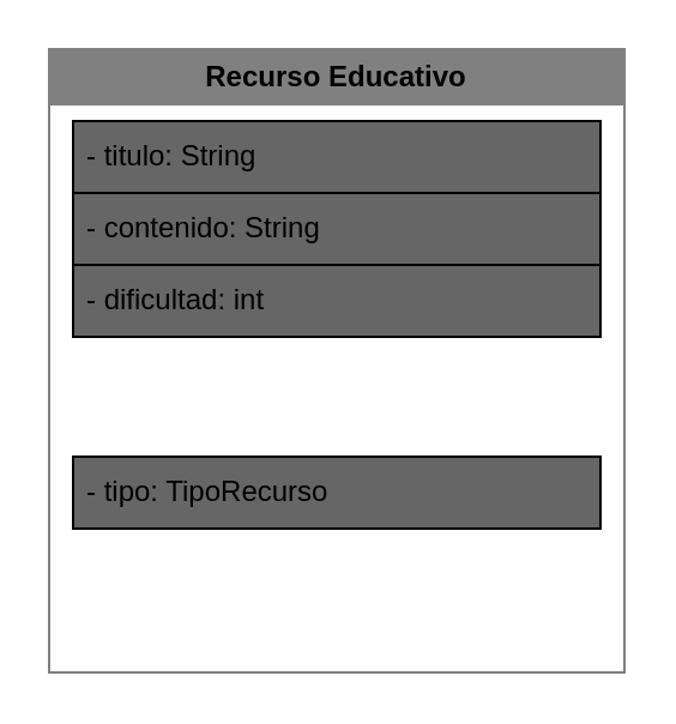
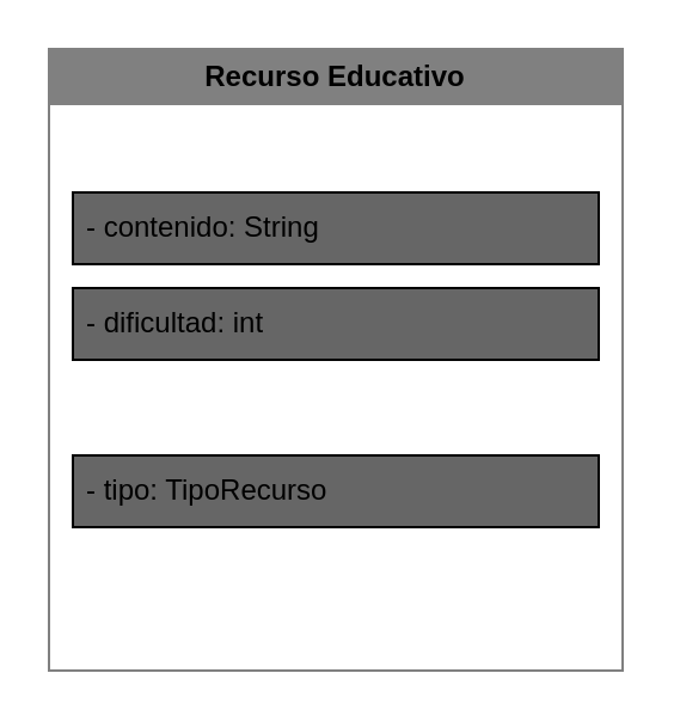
  <mxCell id="0" />
  <mxCell id="1" parent="0" />
  <mxCell id="2" value="Recurso Educativo" style="swimlane;whiteSpace=wrap;html=1;strokeColor=#808080;fillColor=#808080;" vertex="1" parent="1"><mxGeometry x="20" y="20" width="240" height="260" as="geometry" /></mxCell>
- <mxCell id="3" value="- titulo: String" style="text;strokeColor=#000000;fillColor=#666666;align=left;verticalAlign=middle;spacingLeft=4;spacingRight=4;overflow=hidden;points=[[0,0.5],[1,0.5]];portConstraint=eastwest;rotatable=0;whiteSpace=wrap;html=1;" vertex="1" parent="2"><mxGeometry x="10" y="30" width="220" height="30" as="geometry" /></mxCell>
  <mxCell id="4" value="- contenido: String" style="text;strokeColor=#000000;fillColor=#666666;align=left;verticalAlign=middle;spacingLeft=4;spacingRight=4;overflow=hidden;points=[[0,0.5],[1,0.5]];portConstraint=eastwest;rotatable=0;whiteSpace=wrap;html=1;" vertex="1" parent="2"><mxGeometry x="10" y="60" width="220" height="30" as="geometry" /></mxCell>
- <mxCell id="5" value="- dificultad: int" style="text;strokeColor=#000000;fillColor=#666666;align=left;verticalAlign=middle;spacingLeft=4;spacingRight=4;overflow=hidden;points=[[0,0.5],[1,0.5]];portConstraint=eastwest;rotatable=0;whiteSpace=wrap;html=1;" vertex="1" parent="2"><mxGeometry x="10" y="90" width="220" height="30" as="geometry" /></mxCell>
+ <mxCell id="5" value="- dificultad: int" style="text;strokeColor=#000000;fillColor=#666666;align=left;verticalAlign=middle;spacingLeft=4;spacingRight=4;overflow=hidden;points=[[0,0.5],[1,0.5]];portConstraint=eastwest;rotatable=0;whiteSpace=wrap;html=1;" vertex="1" parent="2"><mxGeometry x="10" y="100" width="220" height="30" as="geometry" /></mxCell>
  <mxCell id="6" value="- tipo: TipoRecurso" style="text;strokeColor=#000000;fillColor=#666666;align=left;verticalAlign=middle;spacingLeft=4;spacingRight=4;overflow=hidden;points=[[0,0.5],[1,0.5]];portConstraint=eastwest;rotatable=0;whiteSpace=wrap;html=1;" vertex="1" parent="2"><mxGeometry x="10" y="170" width="220" height="30" as="geometry" /></mxCell>
